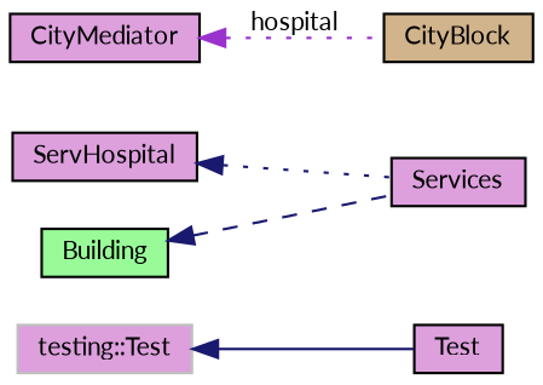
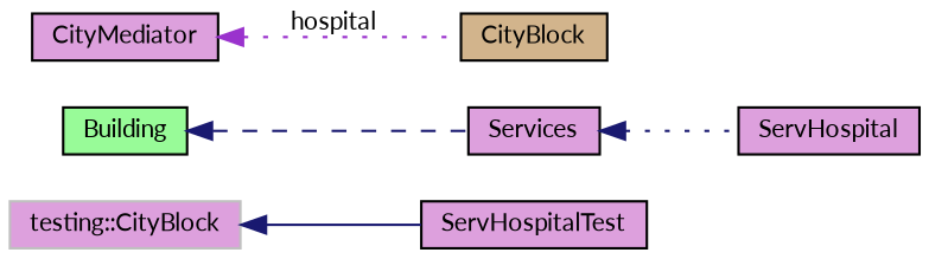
  digraph {
    fontname=Lato
    rankdir=LR
    node [color=black fillcolor=plum fontname=Lato fontsize=10 shape=record style=filled]
    edge [color=midnightblue dir=back fontname=Lato fontsize=10 labelfontname=Helvetica labelfontsize=10 style=dotted]
-   n1 [fontcolor=black height=0.2 label=Test width=0.4]
-   n2 [color=grey75 height=0.2 label="testing::Test" width=0.4]
+   n1 [fontcolor=black height=0.2 label=ServHospitalTest width=0.4]
+   n2 [color=grey75 height=0.2 label="testing::CityBlock" width=0.4]
    n3 [height=0.2 label=ServHospital width=0.4]
    n4 [height=0.2 label=Services width=0.4]
    n5 [fillcolor=palegreen height=0.2 label=Building width=0.4]
    n6 [fillcolor=tan height=0.2 label=CityBlock width=0.4]
    n7 [height=0.2 label=CityMediator width=0.4]
    n2 -> n1 [style=solid]
-   n3 -> n4
+   n4 -> n3
    n5 -> n4 [style=dashed]
    n7 -> n6 [color=darkorchid3 label=" hospital"]
  }
